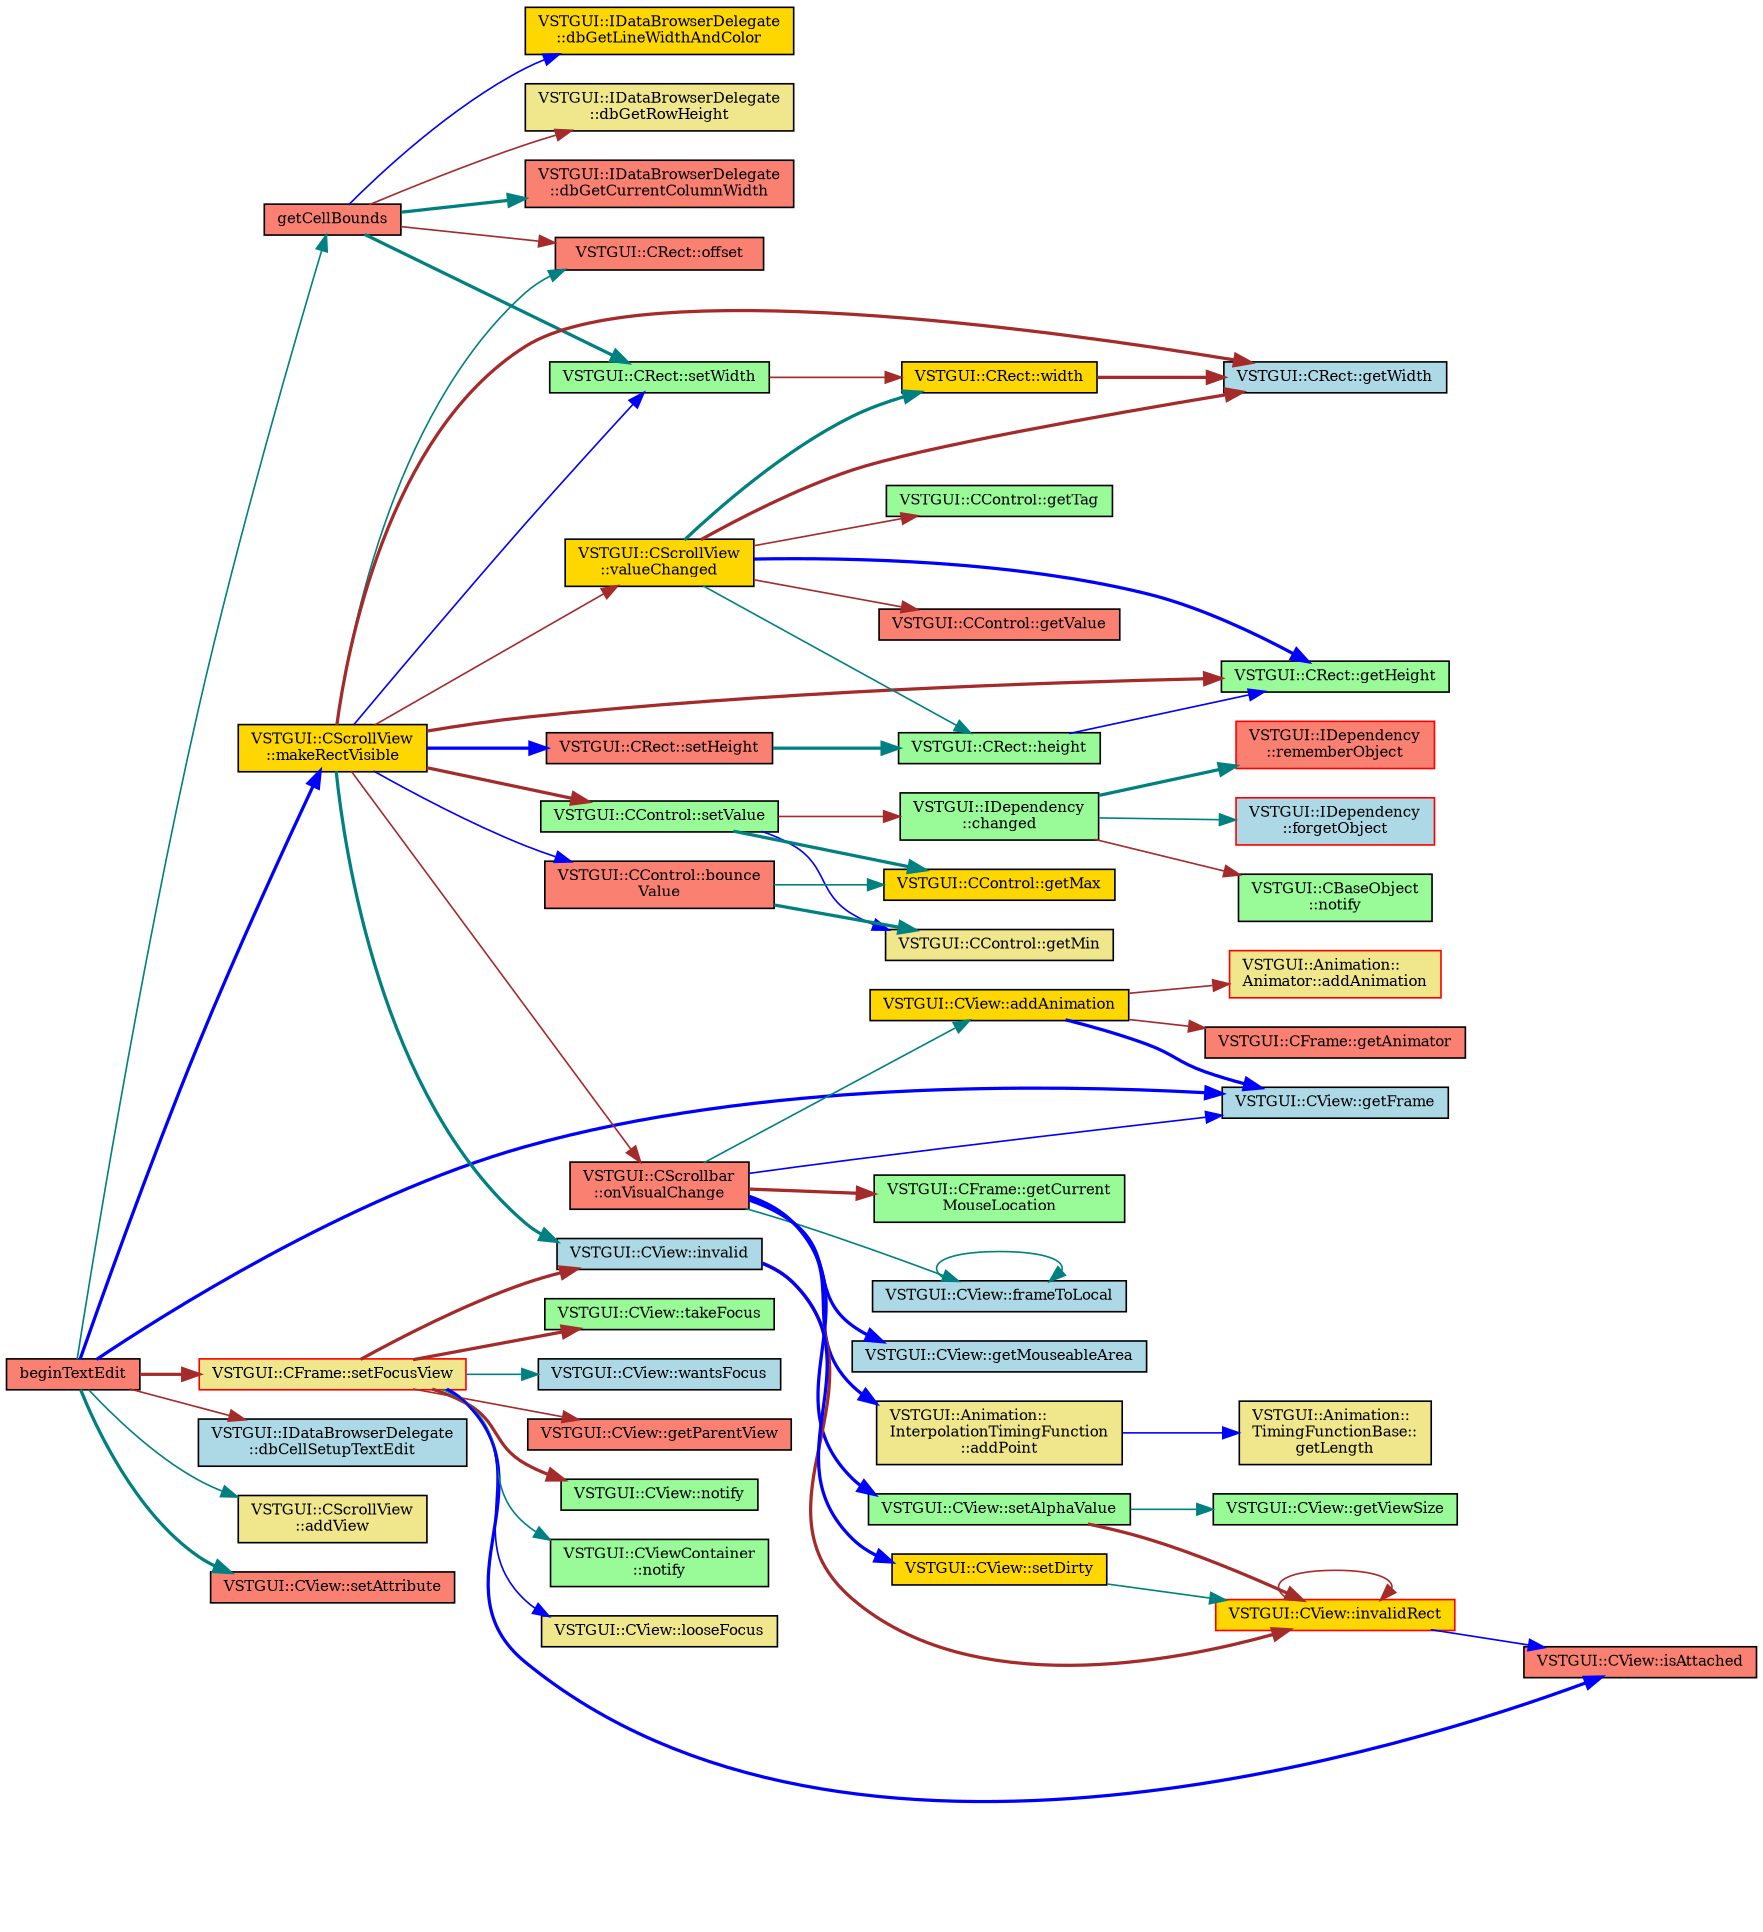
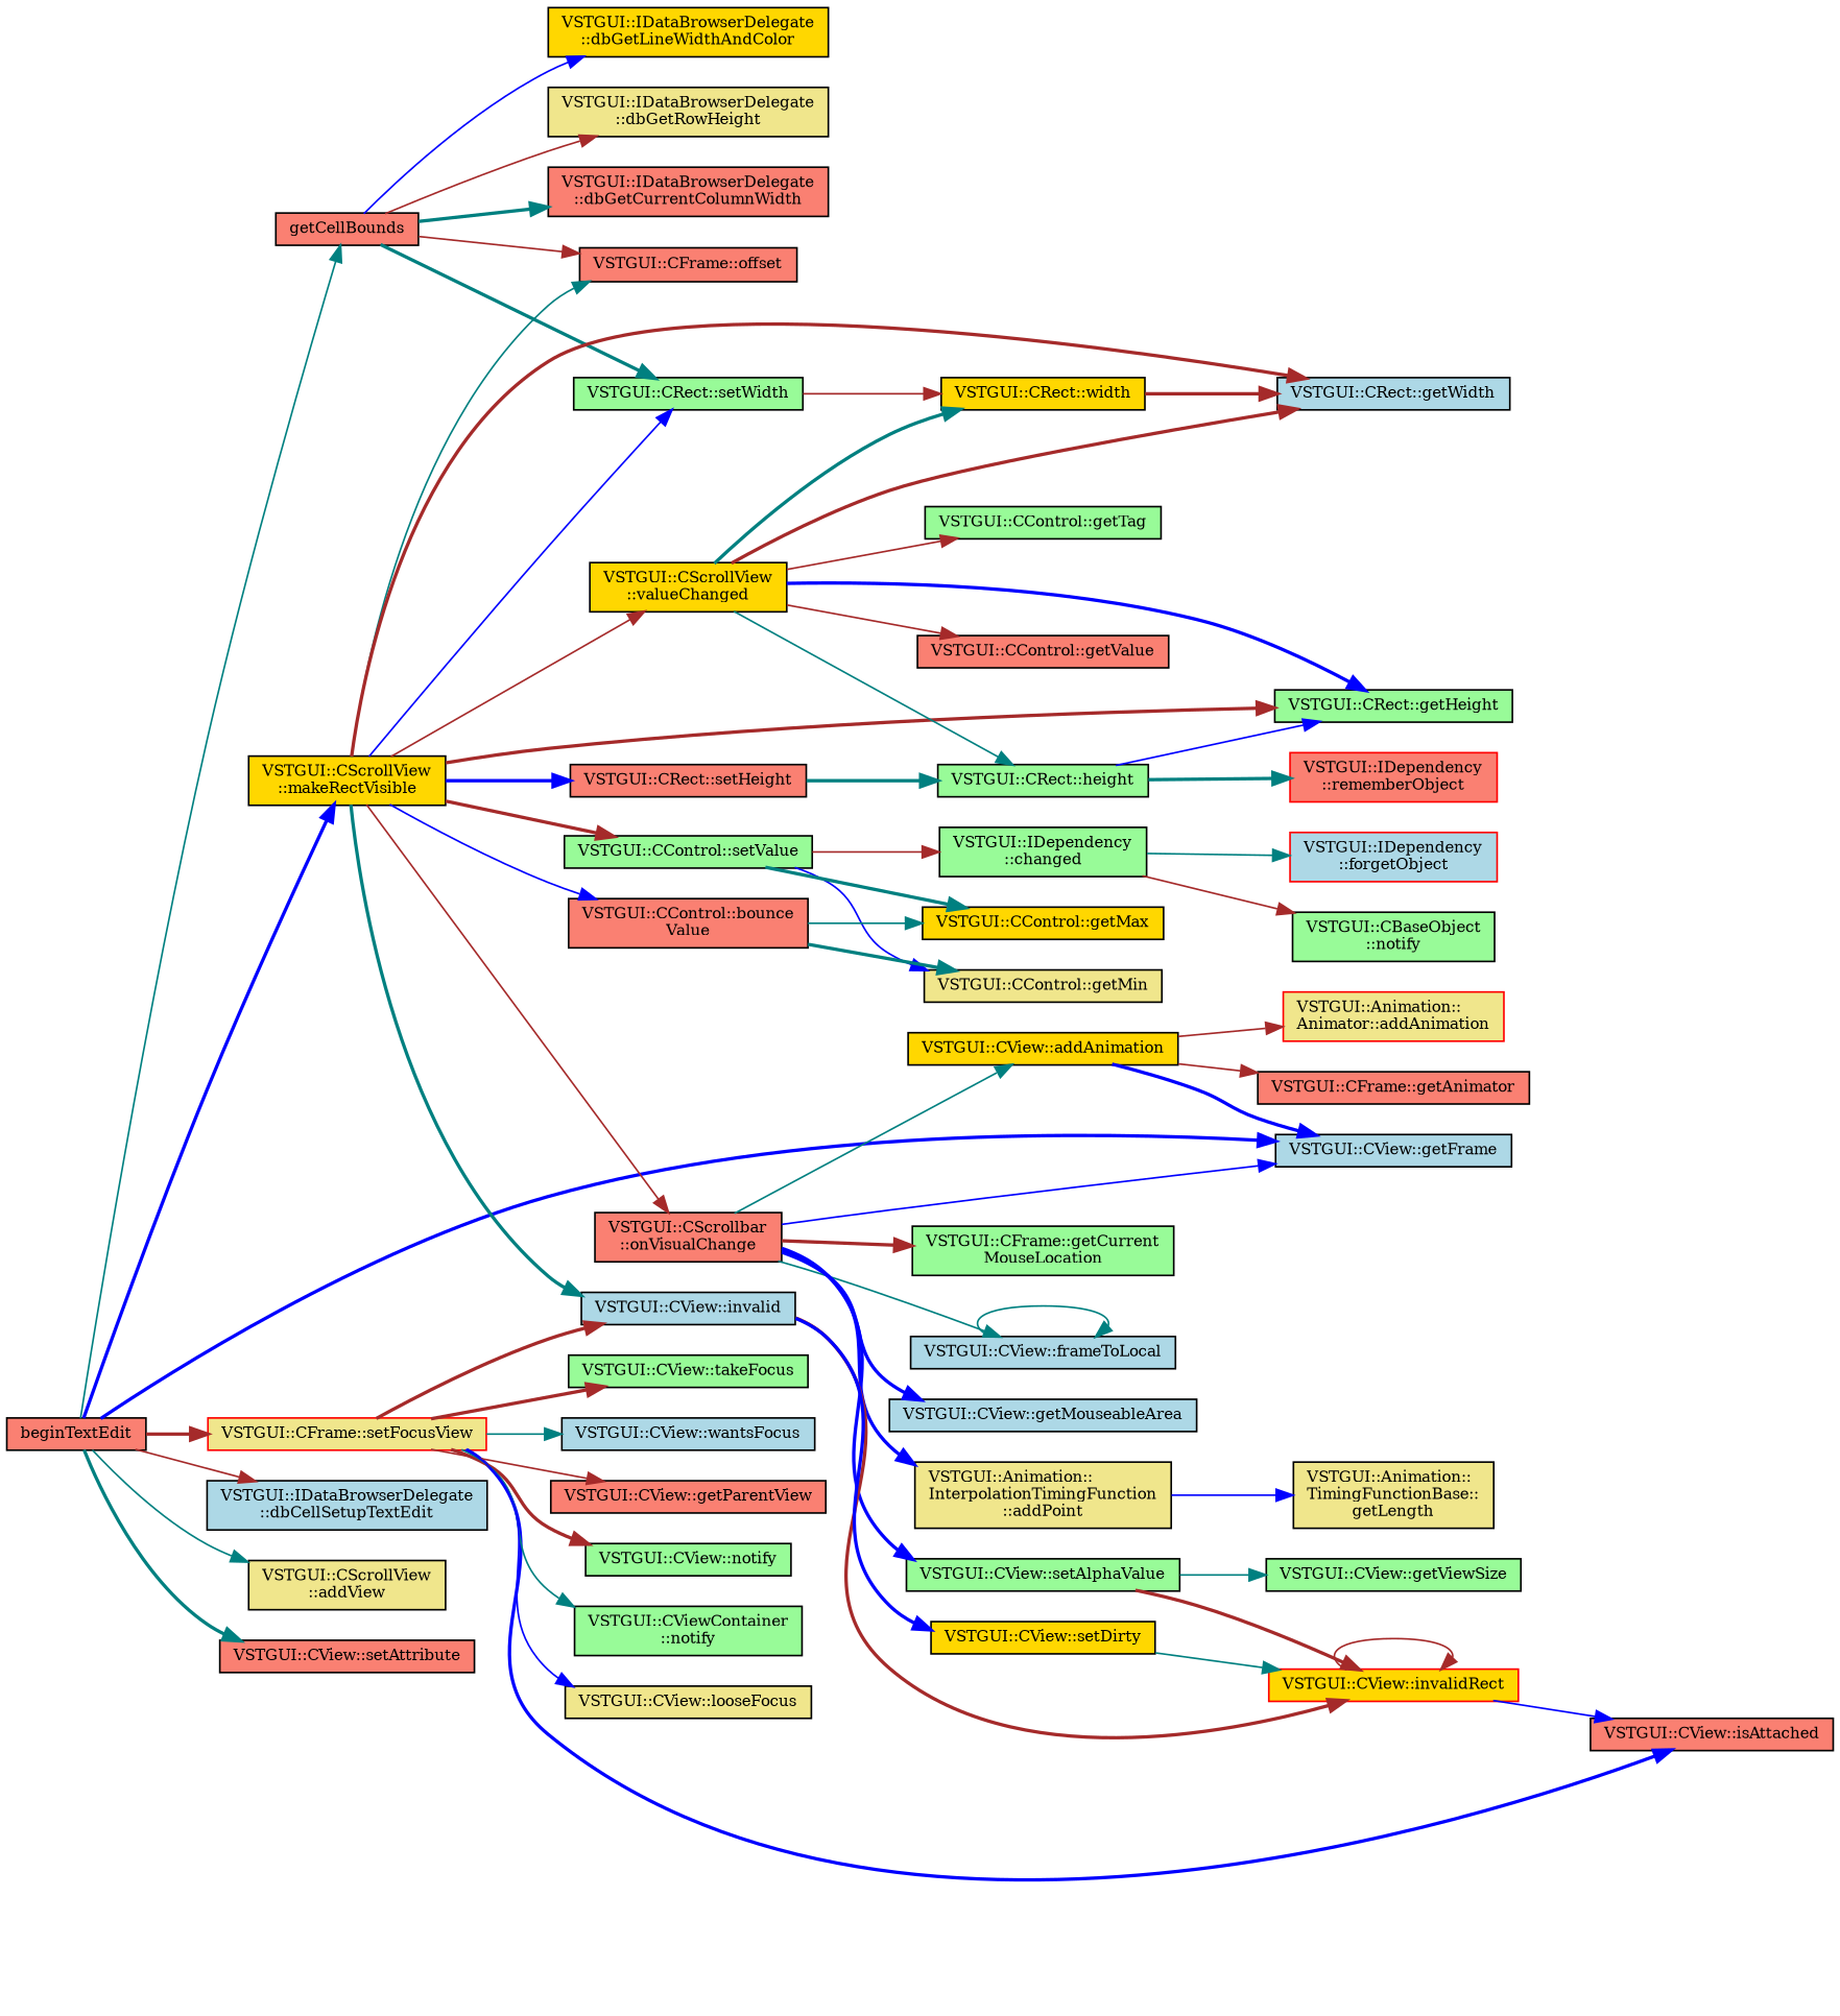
  digraph {
    fontname="DejaVu Serif"
    rankdir=LR
    node [color=black fillcolor=salmon fontname="DejaVu Serif" fontsize=9 shape=record style=filled]
    edge [color=brown fontname="DejaVu Serif" fontsize=9 labelfontname=Arial labelfontsize=9 style=solid]
    n1 [fontcolor=black height=0.2 label=beginTextEdit width=0.4]
    n2 [height=0.2 label=getCellBounds width=0.4]
    n3 [fillcolor=gold height=0.2 label="VSTGUI::CScrollView\l::makeRectVisible" width=0.4]
    n4 [fillcolor=lightblue height=0.2 label="VSTGUI::CView::getFrame" width=0.4]
    n5 [fillcolor=lightblue height=0.2 label="VSTGUI::IDataBrowserDelegate\l::dbCellSetupTextEdit" width=0.4]
    n6 [fillcolor=khaki height=0.2 label="VSTGUI::CScrollView\l::addView" width=0.4]
    n7 [color=red fillcolor=khaki height=0.2 label="VSTGUI::CFrame::setFocusView" width=0.4]
    n8 [height=0.2 label="VSTGUI::CView::setAttribute" width=0.4]
    n9 [fillcolor=gold height=0.2 label="VSTGUI::IDataBrowserDelegate\l::dbGetLineWidthAndColor" width=0.4]
    n10 [fillcolor=khaki height=0.2 label="VSTGUI::IDataBrowserDelegate\l::dbGetRowHeight" width=0.4]
    n11 [height=0.2 label="VSTGUI::IDataBrowserDelegate\l::dbGetCurrentColumnWidth" width=0.4]
-   n12 [height=0.2 label="VSTGUI::CRect::offset" width=0.4]
+   n12 [height=0.2 label="VSTGUI::CFrame::offset" width=0.4]
    n13 [fillcolor=palegreen height=0.2 label="VSTGUI::CRect::setWidth" width=0.4]
    n14 [fillcolor=lightblue height=0.2 label="VSTGUI::CRect::getWidth" width=0.4]
    n15 [height=0.2 label="VSTGUI::CRect::setHeight" width=0.4]
    n16 [fillcolor=palegreen height=0.2 label="VSTGUI::CRect::getHeight" width=0.4]
    n17 [fillcolor=palegreen height=0.2 label="VSTGUI::CControl::setValue" width=0.4]
    n18 [height=0.2 label="VSTGUI::CControl::bounce\lValue" width=0.4]
    n19 [height=0.2 label="VSTGUI::CScrollbar\l::onVisualChange" width=0.4]
    n20 [fillcolor=lightblue height=0.2 label="VSTGUI::CView::invalid" width=0.4]
    n21 [fillcolor=gold height=0.2 label="VSTGUI::CScrollView\l::valueChanged" width=0.4]
    n22 [height=0.2 label="VSTGUI::CView::isAttached" width=0.4]
    n23 [fillcolor=lightblue height=0.2 label="VSTGUI::CView::wantsFocus" width=0.4]
    n24 [height=0.2 label="VSTGUI::CView::getParentView" width=0.4]
    n25 [fillcolor=palegreen height=0.2 label="VSTGUI::CView::notify" width=0.4]
    n26 [fillcolor=palegreen height=0.2 label="VSTGUI::CViewContainer\l::notify" width=0.4]
    n27 [fillcolor=khaki height=0.2 label="VSTGUI::CView::looseFocus" width=0.4]
    n28 [fillcolor=palegreen height=0.2 label="VSTGUI::CView::takeFocus" width=0.4]
    n29 [fillcolor=gold height=0.2 label="VSTGUI::CRect::width" width=0.4]
    n30 [fillcolor=palegreen height=0.2 label="VSTGUI::CRect::height" width=0.4]
    n31 [fillcolor=khaki height=0.2 label="VSTGUI::CControl::getMin" width=0.4]
    n32 [fillcolor=gold height=0.2 label="VSTGUI::CControl::getMax" width=0.4]
    n33 [fillcolor=palegreen height=0.2 label="VSTGUI::IDependency\l::changed" width=0.4]
    n34 [fillcolor=palegreen height=0.2 label="VSTGUI::CFrame::getCurrent\lMouseLocation" width=0.4]
    n35 [fillcolor=lightblue height=0.2 label="VSTGUI::CView::frameToLocal" width=0.4]
    n36 [fillcolor=lightblue height=0.2 label="VSTGUI::CView::getMouseableArea" width=0.4]
    n37 [fillcolor=khaki height=0.2 label="VSTGUI::Animation::\lInterpolationTimingFunction\l::addPoint" width=0.4]
    n38 [fillcolor=gold height=0.2 label="VSTGUI::CView::addAnimation" width=0.4]
    n39 [fillcolor=palegreen height=0.2 label="VSTGUI::CView::setAlphaValue" width=0.4]
    n40 [color=red fillcolor=gold height=0.2 label="VSTGUI::CView::invalidRect" width=0.4]
    n41 [fillcolor=gold height=0.2 label="VSTGUI::CView::setDirty" width=0.4]
    n42 [height=0.2 label="VSTGUI::CControl::getValue" width=0.4]
    n43 [fillcolor=palegreen height=0.2 label="VSTGUI::CControl::getTag" width=0.4]
    n44 [color=red height=0.2 label="VSTGUI::IDependency\l::rememberObject" width=0.4]
    n45 [fillcolor=palegreen height=0.2 label="VSTGUI::CBaseObject\l::notify" width=0.4]
    n46 [color=red fillcolor=lightblue height=0.2 label="VSTGUI::IDependency\l::forgetObject" width=0.4]
    n47 [fillcolor=khaki height=0.2 label="VSTGUI::Animation::\lTimingFunctionBase::\lgetLength" width=0.4]
    n48 [height=0.2 label="VSTGUI::CFrame::getAnimator" width=0.4]
    n49 [color=red fillcolor=khaki height=0.2 label="VSTGUI::Animation::\lAnimator::addAnimation" width=0.4]
    n50 [fillcolor=palegreen height=0.2 label="VSTGUI::CView::getViewSize" width=0.4]
    n1 -> n2 [color=teal]
    n1 -> n3 [color=blue style=bold]
    n1 -> n4 [color=blue style=bold]
    n1 -> n5
    n1 -> n6 [color=teal]
    n1 -> n7 [style=bold]
    n1 -> n8 [color=teal style=bold]
    n2 -> n9 [color=blue]
    n2 -> n10
    n2 -> n11 [color=teal style=bold]
    n2 -> n12
    n2 -> n13 [color=teal style=bold]
    n3 -> n12 [color=teal]
    n3 -> n13 [color=blue]
    n3 -> n14 [style=bold]
    n3 -> n15 [color=blue style=bold]
    n3 -> n16 [style=bold]
    n3 -> n17 [style=bold]
    n3 -> n18 [color=blue]
    n3 -> n19
    n3 -> n20 [color=teal style=bold]
    n3 -> n21
    n7 -> n20 [style=bold]
    n7 -> n22 [color=blue style=bold]
    n7 -> n23 [color=teal]
    n7 -> n24
    n7 -> n25 [style=bold]
    n7 -> n26 [color=teal]
    n7 -> n27 [color=blue]
    n7 -> n28 [style=bold]
    n13 -> n29
    n15 -> n30 [color=teal style=bold]
    n17 -> n31 [color=blue]
    n17 -> n32 [color=teal style=bold]
    n17 -> n33
    n18 -> n31 [color=teal style=bold]
    n18 -> n32 [color=teal]
    n19 -> n4 [color=blue]
    n19 -> n34 [style=bold]
    n19 -> n35 [color=teal]
    n19 -> n36 [color=blue style=bold]
    n19 -> n37 [color=blue style=bold]
    n19 -> n38 [color=teal]
    n19 -> n39 [color=blue style=bold]
    n20 -> n40 [style=bold]
    n20 -> n41 [color=blue style=bold]
    n21 -> n14 [style=bold]
    n21 -> n16 [color=blue style=bold]
    n21 -> n29 [color=teal style=bold]
    n21 -> n30 [color=teal]
    n21 -> n42
    n21 -> n43
    n29 -> n14 [style=bold]
    n30 -> n16 [color=blue]
-   n33 -> n44 [color=teal style=bold]
+   n30 -> n44 [color=teal style=bold]
    n33 -> n45
    n33 -> n46 [color=teal]
    n35 -> n35 [color=teal]
    n37 -> n47 [color=blue]
    n38 -> n4 [color=blue style=bold]
    n38 -> n48
    n38 -> n49
    n39 -> n40 [style=bold]
    n39 -> n50 [color=teal]
    n40 -> n22 [color=blue]
    n40 -> n40
    n41 -> n40 [color=teal]
  }
